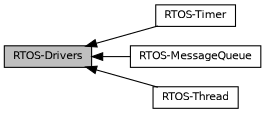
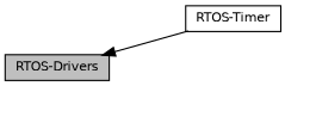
  digraph {
    rankdir=LR
    node [color=black fillcolor=white fontname=Helvetica fontsize=10 shape=record style=filled]
    edge [dir=back fontname=Helvetica fontsize=10 labelfontname=Helvetica labelfontsize=10 shape=plaintext style=solid]
    n1 [fillcolor=grey75 fontcolor=black height=0.2 label="RTOS-Drivers" width=0.4]
    n2 [height=0.2 label="RTOS-Timer" width=0.4]
-   n3 [height=0.2 label="RTOS-MessageQueue" width=0.4]
-   n4 [height=0.2 label="RTOS-Thread" width=0.4]
    n1 -> n2
-   n1 -> n3
-   n1 -> n4
  }
